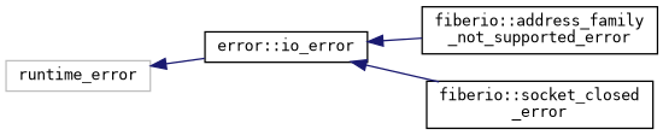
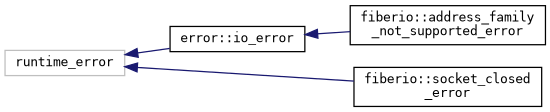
  digraph {
    fontname="DejaVu Sans Mono"
    rankdir=LR
    node [color=black fillcolor=white fontname="DejaVu Sans Mono" fontsize=10 shape=record style=filled]
    edge [color=midnightblue dir=back fontname="DejaVu Sans Mono" fontsize=10 labelfontname=Helvetica labelfontsize=10 style=solid]
    n1 [color=grey75 height=0.2 label=runtime_error width=0.4]
    n2 [height=0.2 label="error::io_error" width=0.4]
    n3 [height=0.2 label="fiberio::address_family\l_not_supported_error" width=0.4]
    n4 [height=0.2 label="fiberio::socket_closed\l_error" width=0.4]
    n1 -> n2
    n2 -> n3
-   n2 -> n4
+   n1 -> n4
  }
